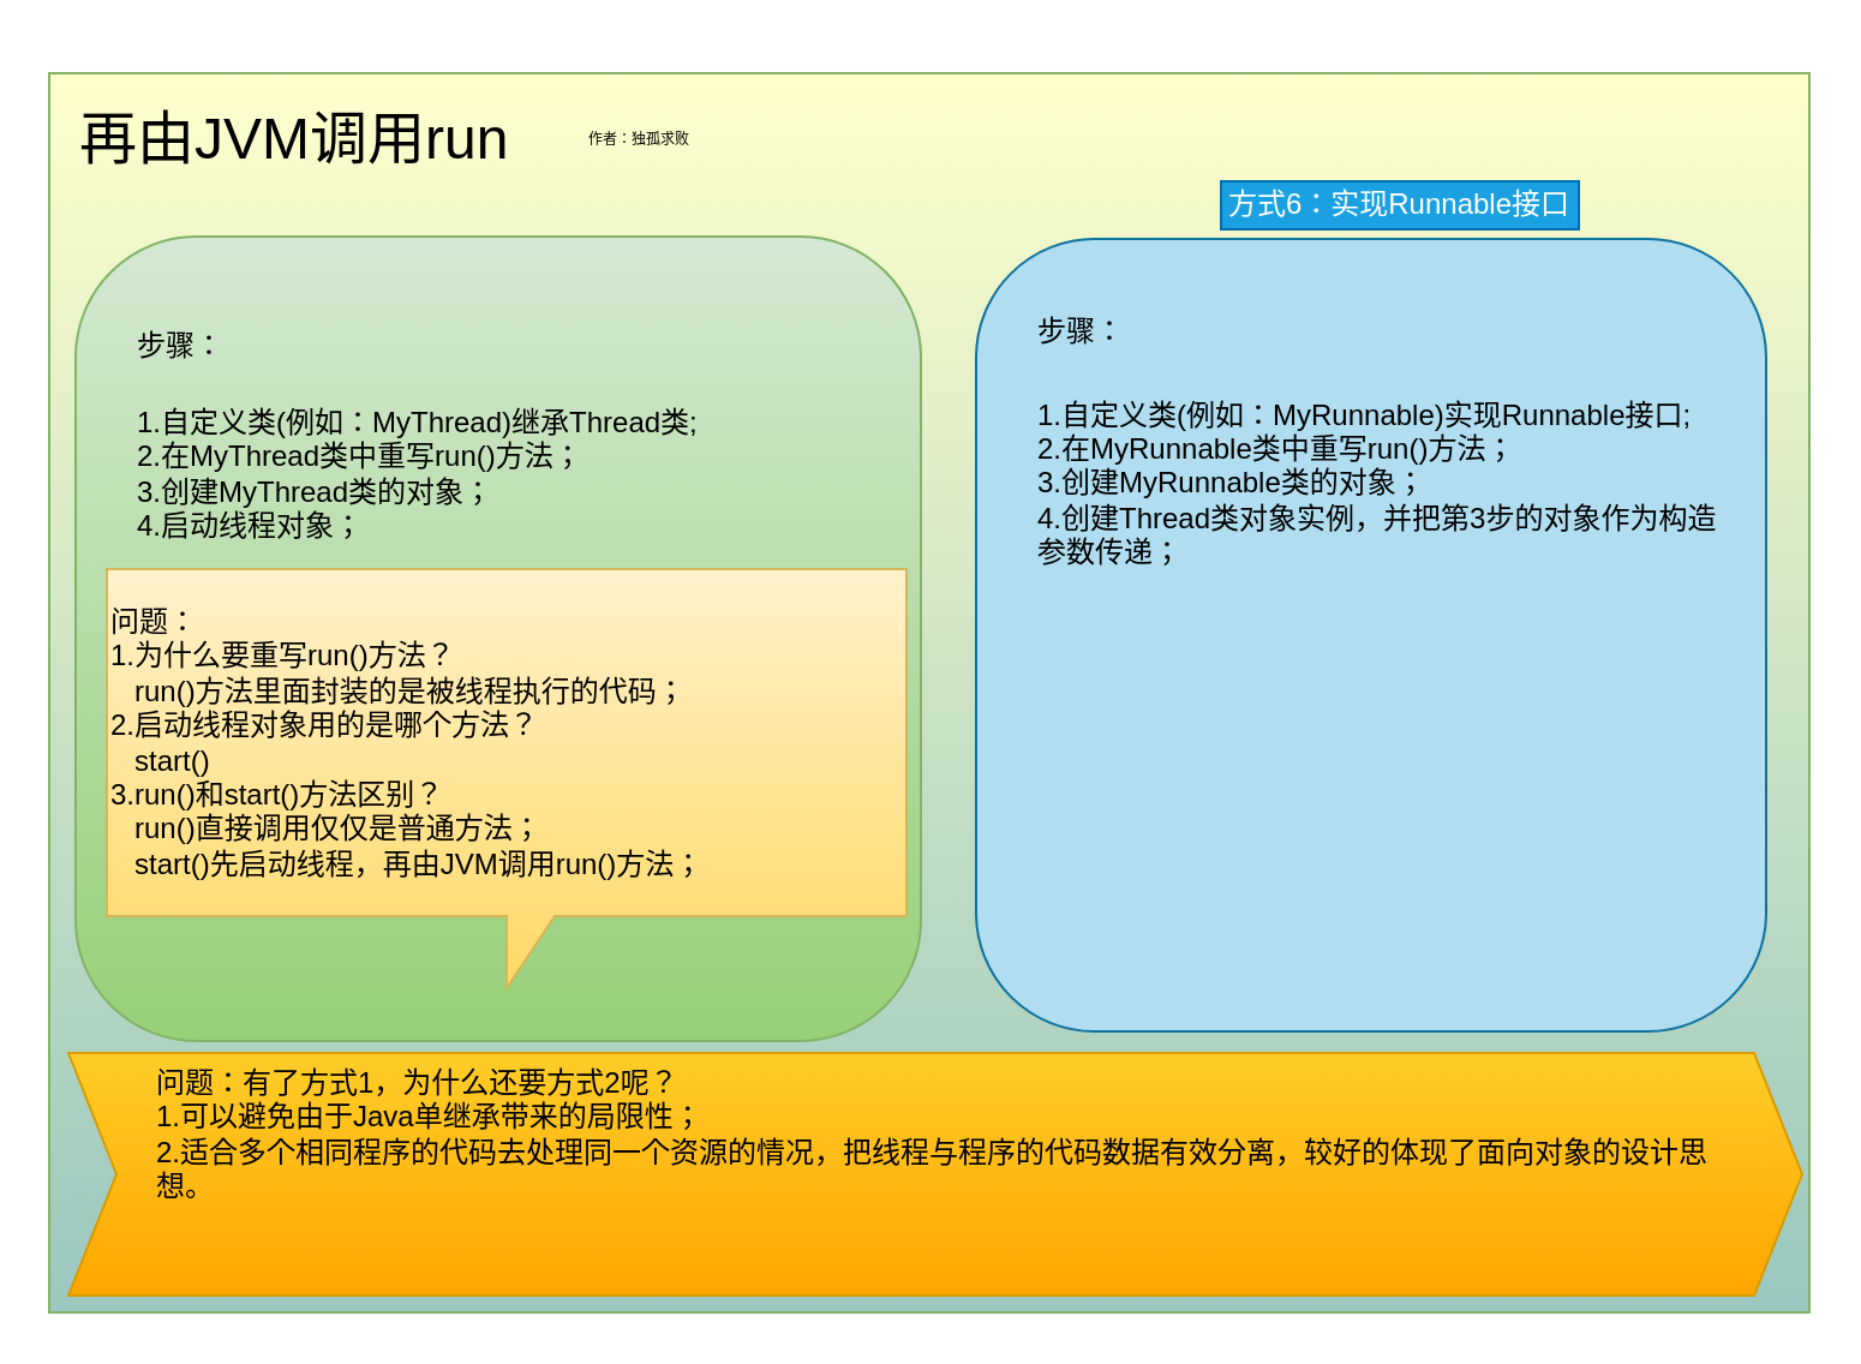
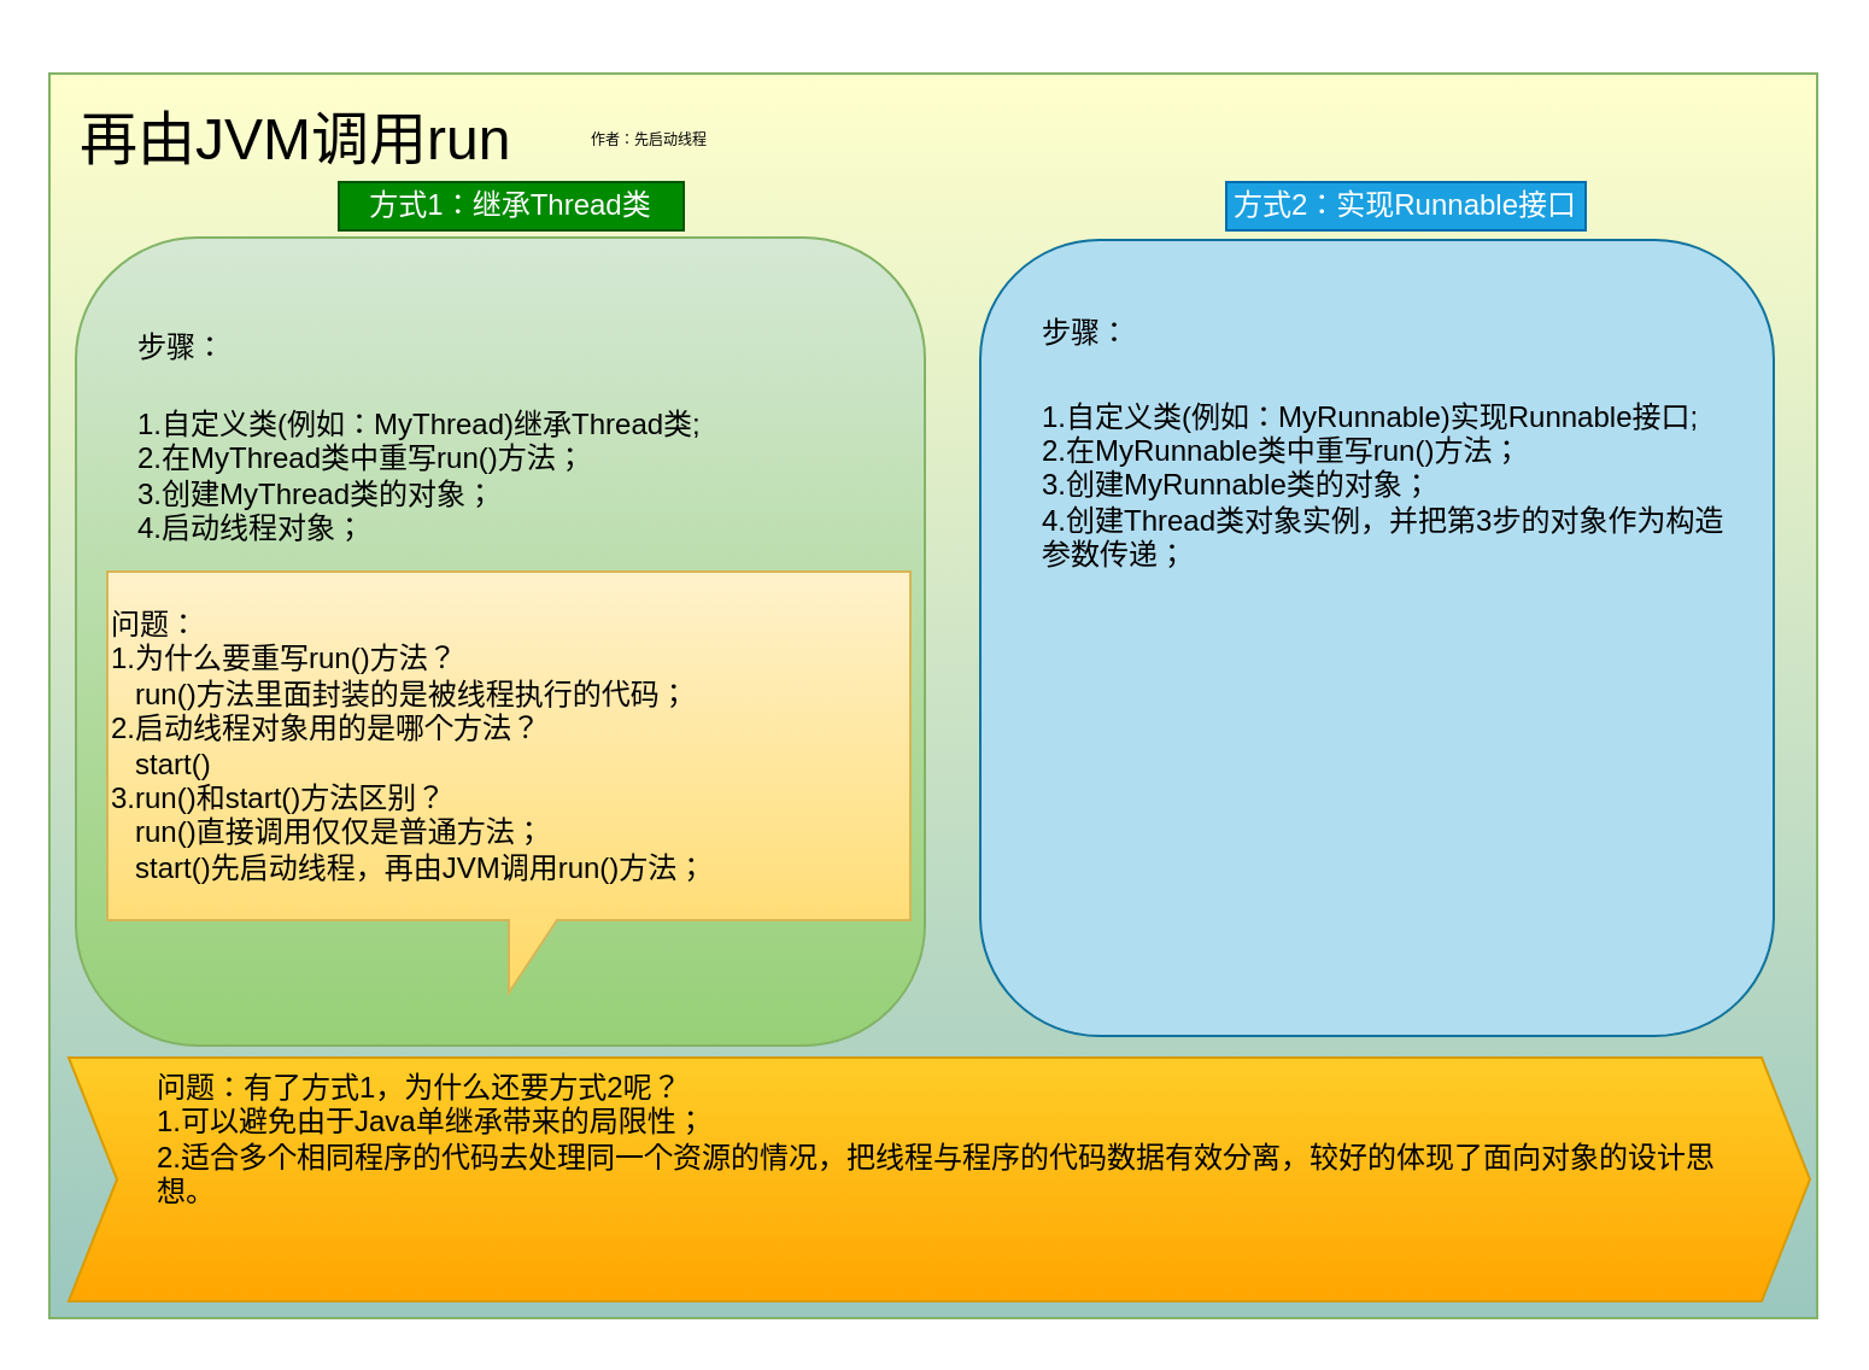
  <mxCell id="0" />
  <mxCell id="1" parent="0" />
  <mxCell id="2" value="" style="rounded=0;whiteSpace=wrap;html=1;fontSize=7;strokeColor=#82b366;fillColor=#9AC7BF;gradientColor=#FFFFCC;gradientDirection=north;" vertex="1" parent="1"><mxGeometry x="20" y="30" width="733" height="516" as="geometry" /></mxCell>
  <mxCell id="3" value="再由JVM调用run" style="text;html=1;strokeColor=none;fillColor=none;align=left;verticalAlign=middle;whiteSpace=wrap;rounded=0;fontSize=24;" vertex="1" parent="1"><mxGeometry x="31" y="20" width="306" height="75" as="geometry" /></mxCell>
  <mxCell id="4" value="" style="rounded=1;whiteSpace=wrap;html=1;fontSize=24;align=left;gradientColor=#97d077;fillColor=#d5e8d4;strokeColor=#82b366;" vertex="1" parent="1"><mxGeometry x="31" y="98" width="352" height="335" as="geometry" /></mxCell>
  <mxCell id="5" value="" style="rounded=1;whiteSpace=wrap;html=1;fontSize=24;align=left;fillColor=#b1ddf0;strokeColor=#10739e;" vertex="1" parent="1"><mxGeometry x="406" y="99" width="329" height="330" as="geometry" /></mxCell>
  <mxCell id="6" value="&amp;nbsp; &amp;nbsp;&amp;nbsp;" style="shape=step;perimeter=stepPerimeter;whiteSpace=wrap;html=1;fixedSize=1;fontSize=24;align=left;gradientColor=#ffa500;fillColor=#ffcd28;strokeColor=#d79b00;" vertex="1" parent="1"><mxGeometry x="28" y="438" width="722" height="101" as="geometry" /></mxCell>
- <mxCell id="8" value="方式6：实现Runnable接口" style="text;html=1;strokeColor=#006EAF;fillColor=#1ba1e2;align=center;verticalAlign=middle;whiteSpace=wrap;rounded=0;fontSize=12;fontColor=#ffffff;" vertex="1" parent="1"><mxGeometry x="508" y="75" width="149" height="20" as="geometry" /></mxCell>
+ <mxCell id="7" value="方式1：继承Thread类" style="text;html=1;strokeColor=#005700;fillColor=#008a00;align=center;verticalAlign=middle;whiteSpace=wrap;rounded=0;fontSize=12;fontColor=#ffffff;" vertex="1" parent="1"><mxGeometry x="140" y="75" width="143" height="20" as="geometry" /></mxCell>
+ <mxCell id="8" value="方式2：实现Runnable接口" style="text;html=1;strokeColor=#006EAF;fillColor=#1ba1e2;align=center;verticalAlign=middle;whiteSpace=wrap;rounded=0;fontSize=12;fontColor=#ffffff;" vertex="1" parent="1"><mxGeometry x="508" y="75" width="149" height="20" as="geometry" /></mxCell>
  <mxCell id="9" value="1.自定义类(例如：MyThread)继承Thread类;&lt;br&gt;2.在MyThread类中重写run()方法；&lt;br&gt;3.创建MyThread类的对象；&lt;br&gt;4.启动线程对象；" style="text;html=1;strokeColor=none;fillColor=none;align=left;verticalAlign=middle;whiteSpace=wrap;rounded=0;fontSize=12;" vertex="1" parent="1"><mxGeometry x="55" y="150" width="288" height="94" as="geometry" /></mxCell>
  <mxCell id="10" value="步骤：" style="text;html=1;strokeColor=none;fillColor=none;align=center;verticalAlign=middle;whiteSpace=wrap;rounded=0;fontSize=12;" vertex="1" parent="1"><mxGeometry x="55" y="134" width="40" height="20" as="geometry" /></mxCell>
  <mxCell id="11" value="步骤：" style="text;html=1;strokeColor=none;fillColor=none;align=center;verticalAlign=middle;whiteSpace=wrap;rounded=0;fontSize=12;" vertex="1" parent="1"><mxGeometry x="430" y="128" width="40" height="20" as="geometry" /></mxCell>
  <mxCell id="12" value="1.自定义类(例如：MyRunnable)实现Runnable接口;&lt;br&gt;2.在MyRunnable类中重写run()方法；&lt;br&gt;3.创建MyRunnable类的对象；&lt;br&gt;4.创建Thread类对象实例，并把第3步的对象作为构造参数传递；" style="text;html=1;strokeColor=none;fillColor=none;align=left;verticalAlign=middle;whiteSpace=wrap;rounded=0;fontSize=12;" vertex="1" parent="1"><mxGeometry x="430" y="154" width="288" height="94" as="geometry" /></mxCell>
  <mxCell id="13" value="问题：&lt;br&gt;1.为什么要重写run()方法？&lt;br&gt;&amp;nbsp; &amp;nbsp;run()方法里面封装的是被线程执行的代码；&lt;br&gt;2.启动线程对象用的是哪个方法？&lt;br&gt;&amp;nbsp; &amp;nbsp;start()&lt;br&gt;3.run()和start()方法区别？&lt;br&gt;&amp;nbsp; &amp;nbsp;run()直接调用仅仅是普通方法；&lt;br&gt;&amp;nbsp; &amp;nbsp;start()先启动线程，再由JVM调用run()方法；" style="shape=callout;whiteSpace=wrap;html=1;perimeter=calloutPerimeter;fontSize=12;align=left;gradientColor=#ffd966;fillColor=#fff2cc;strokeColor=#d6b656;" vertex="1" parent="1"><mxGeometry x="44" y="236.5" width="333" height="174.5" as="geometry" /></mxCell>
  <mxCell id="14" value="问题：有了方式1，为什么还要方式2呢？&lt;br&gt;1.可以避免由于Java单继承带来的局限性；&lt;br&gt;2.适合多个相同程序的代码去处理同一个资源的情况，把线程与程序的代码数据有效分离，较好的体现了面向对象的设计思想。" style="text;html=1;strokeColor=none;fillColor=none;align=left;verticalAlign=middle;whiteSpace=wrap;rounded=0;fontSize=12;" vertex="1" parent="1"><mxGeometry x="62.5" y="419" width="648" height="105" as="geometry" /></mxCell>
- <mxCell id="15" value="作者：独孤求败" style="text;html=1;strokeColor=none;fillColor=none;align=left;verticalAlign=middle;whiteSpace=wrap;rounded=0;fontSize=6;" vertex="1" parent="1"><mxGeometry x="243" y="48" width="109" height="20" as="geometry" /></mxCell>
+ <mxCell id="15" value="作者：先启动线程" style="text;html=1;strokeColor=none;fillColor=none;align=left;verticalAlign=middle;whiteSpace=wrap;rounded=0;fontSize=6;" vertex="1" parent="1"><mxGeometry x="243" y="48" width="109" height="20" as="geometry" /></mxCell>
